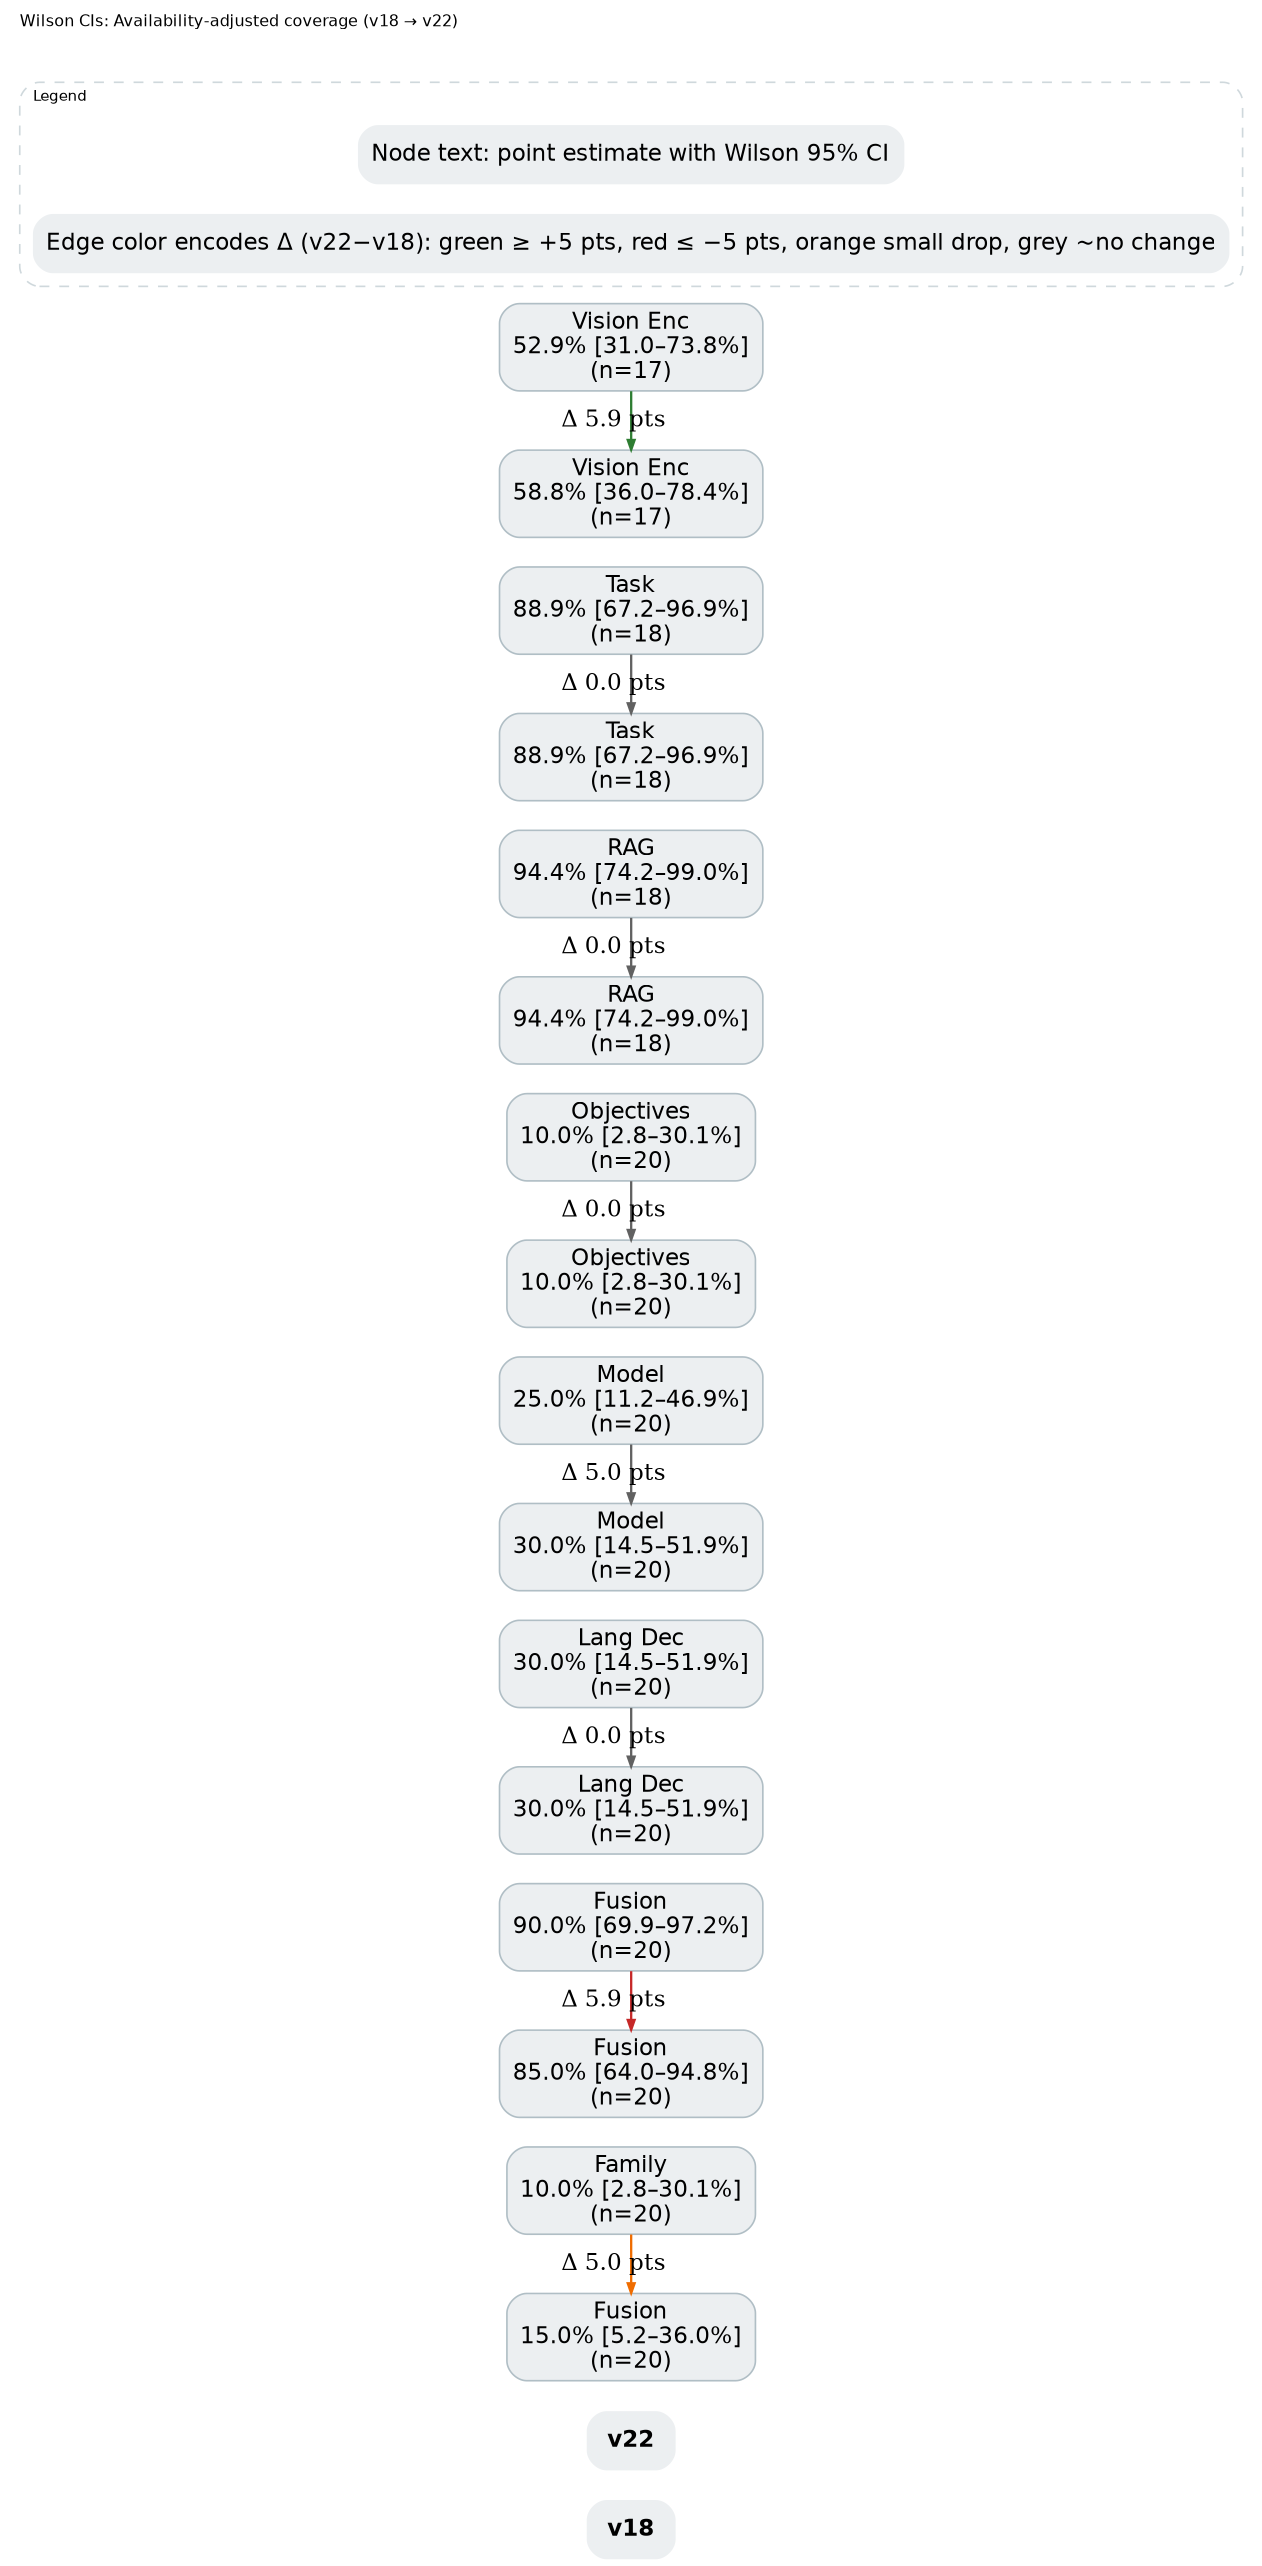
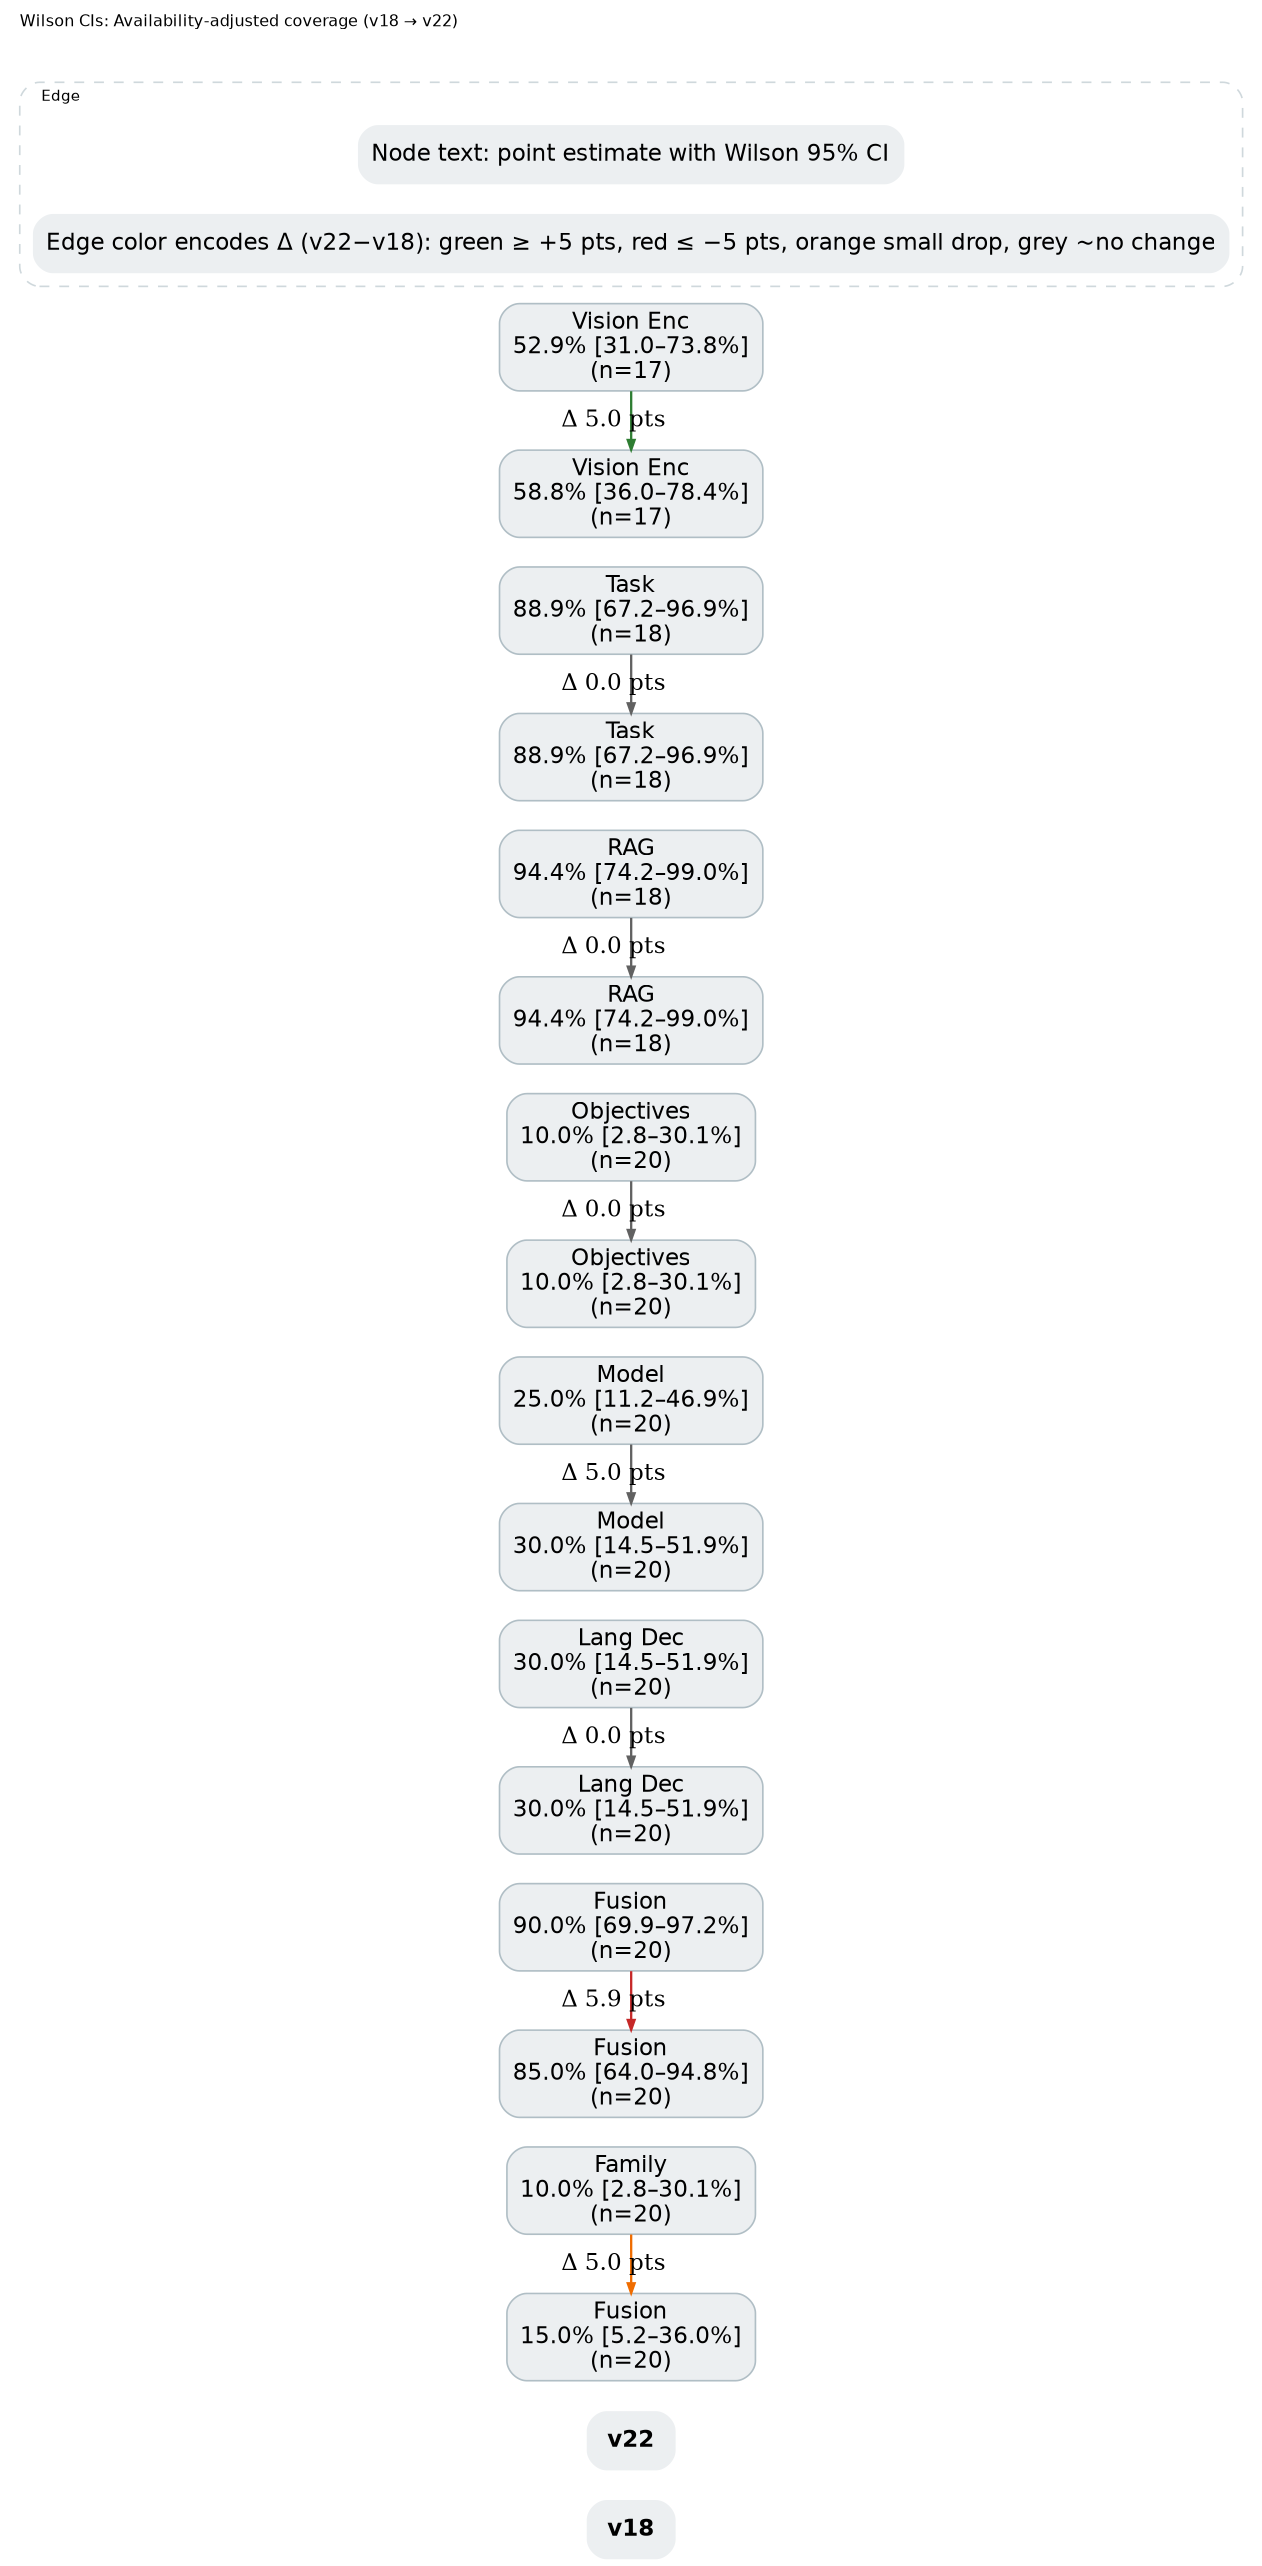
  digraph {
    fontname=Helvetica
    fontsize=10
    label="Wilson CIs: Availability-adjusted coverage (v18 → v22)"
    labeljust=l
    labelloc=top
    rankdir=LR
    node [color="#B0BEC5" fillcolor="#ECEFF1" fontname=Helvetica shape=box style="rounded,filled"]
    edge [arrowsize=0.6 color="#616161" penwidth=1.4]
    n1 [fontname="Helvetica-Bold" label=v18 shape=plaintext]
    n2 [fontname="Helvetica-Bold" label=v22 shape=plaintext]
    n3 [label="Family\n10.0% [2.8–30.1%]\n(n=20)"]
    n4 [label="Fusion\n15.0% [5.2–36.0%]\n(n=20)"]
    n5 [label="Fusion\n90.0% [69.9–97.2%]\n(n=20)"]
    n6 [label="Fusion\n85.0% [64.0–94.8%]\n(n=20)"]
    n7 [label="Lang Dec\n30.0% [14.5–51.9%]\n(n=20)"]
    n8 [label="Lang Dec\n30.0% [14.5–51.9%]\n(n=20)"]
    n9 [label="Model\n25.0% [11.2–46.9%]\n(n=20)"]
    n10 [label="Model\n30.0% [14.5–51.9%]\n(n=20)"]
    n11 [label="Objectives\n10.0% [2.8–30.1%]\n(n=20)"]
    n12 [label="Objectives\n10.0% [2.8–30.1%]\n(n=20)"]
    n13 [label="RAG\n94.4% [74.2–99.0%]\n(n=18)"]
    n14 [label="RAG\n94.4% [74.2–99.0%]\n(n=18)"]
    n15 [label="Task\n88.9% [67.2–96.9%]\n(n=18)"]
    n16 [label="Task\n88.9% [67.2–96.9%]\n(n=18)"]
    n17 [label="Vision Enc\n52.9% [31.0–73.8%]\n(n=17)"]
    n18 [label="Vision Enc\n58.8% [36.0–78.4%]\n(n=17)"]
    n19 [label="Node text: point estimate with Wilson 95% CI" shape=plaintext]
    n20 [label="Edge color encodes Δ (v22−v18): green ≥ +5 pts, red ≤ −5 pts, orange small drop, grey ~no change" shape=plaintext]
    subgraph sub_1 {
      rank=same
      n1
      n2
    }
    subgraph sub_2 {
      rank=same
      n3
      n4
    }
    subgraph sub_3 {
      rank=same
      n5
      n6
    }
    subgraph sub_4 {
      rank=same
      n7
      n8
    }
    subgraph sub_5 {
      rank=same
      n9
      n10
    }
    subgraph sub_6 {
      rank=same
      n11
      n12
    }
    subgraph sub_7 {
      rank=same
      n13
      n14
    }
    subgraph sub_8 {
      rank=same
      n15
      n16
    }
    subgraph sub_9 {
      rank=same
      n17
      n18
    }
    subgraph cluster_10 {
      color="#CFD8DC"
      fontsize=9
-     label=Legend
+     label="Edge"
      style="rounded,dashed"
      n19
      n20
    }
    n3 -> n4 [color="#EF6C00" label="Δ 5.0 pts"]
    n5 -> n6 [color="#C62828" label="Δ 5.9 pts"]
    n7 -> n8 [label="Δ 0.0 pts"]
    n9 -> n10 [label="Δ 5.0 pts"]
    n11 -> n12 [label="Δ 0.0 pts"]
    n13 -> n14 [label="Δ 0.0 pts"]
    n15 -> n16 [label="Δ 0.0 pts"]
-   n17 -> n18 [color="#2E7D32" label="Δ 5.9 pts"]
+   n17 -> n18 [color="#2E7D32" label="Δ 5.0 pts"]
  }
